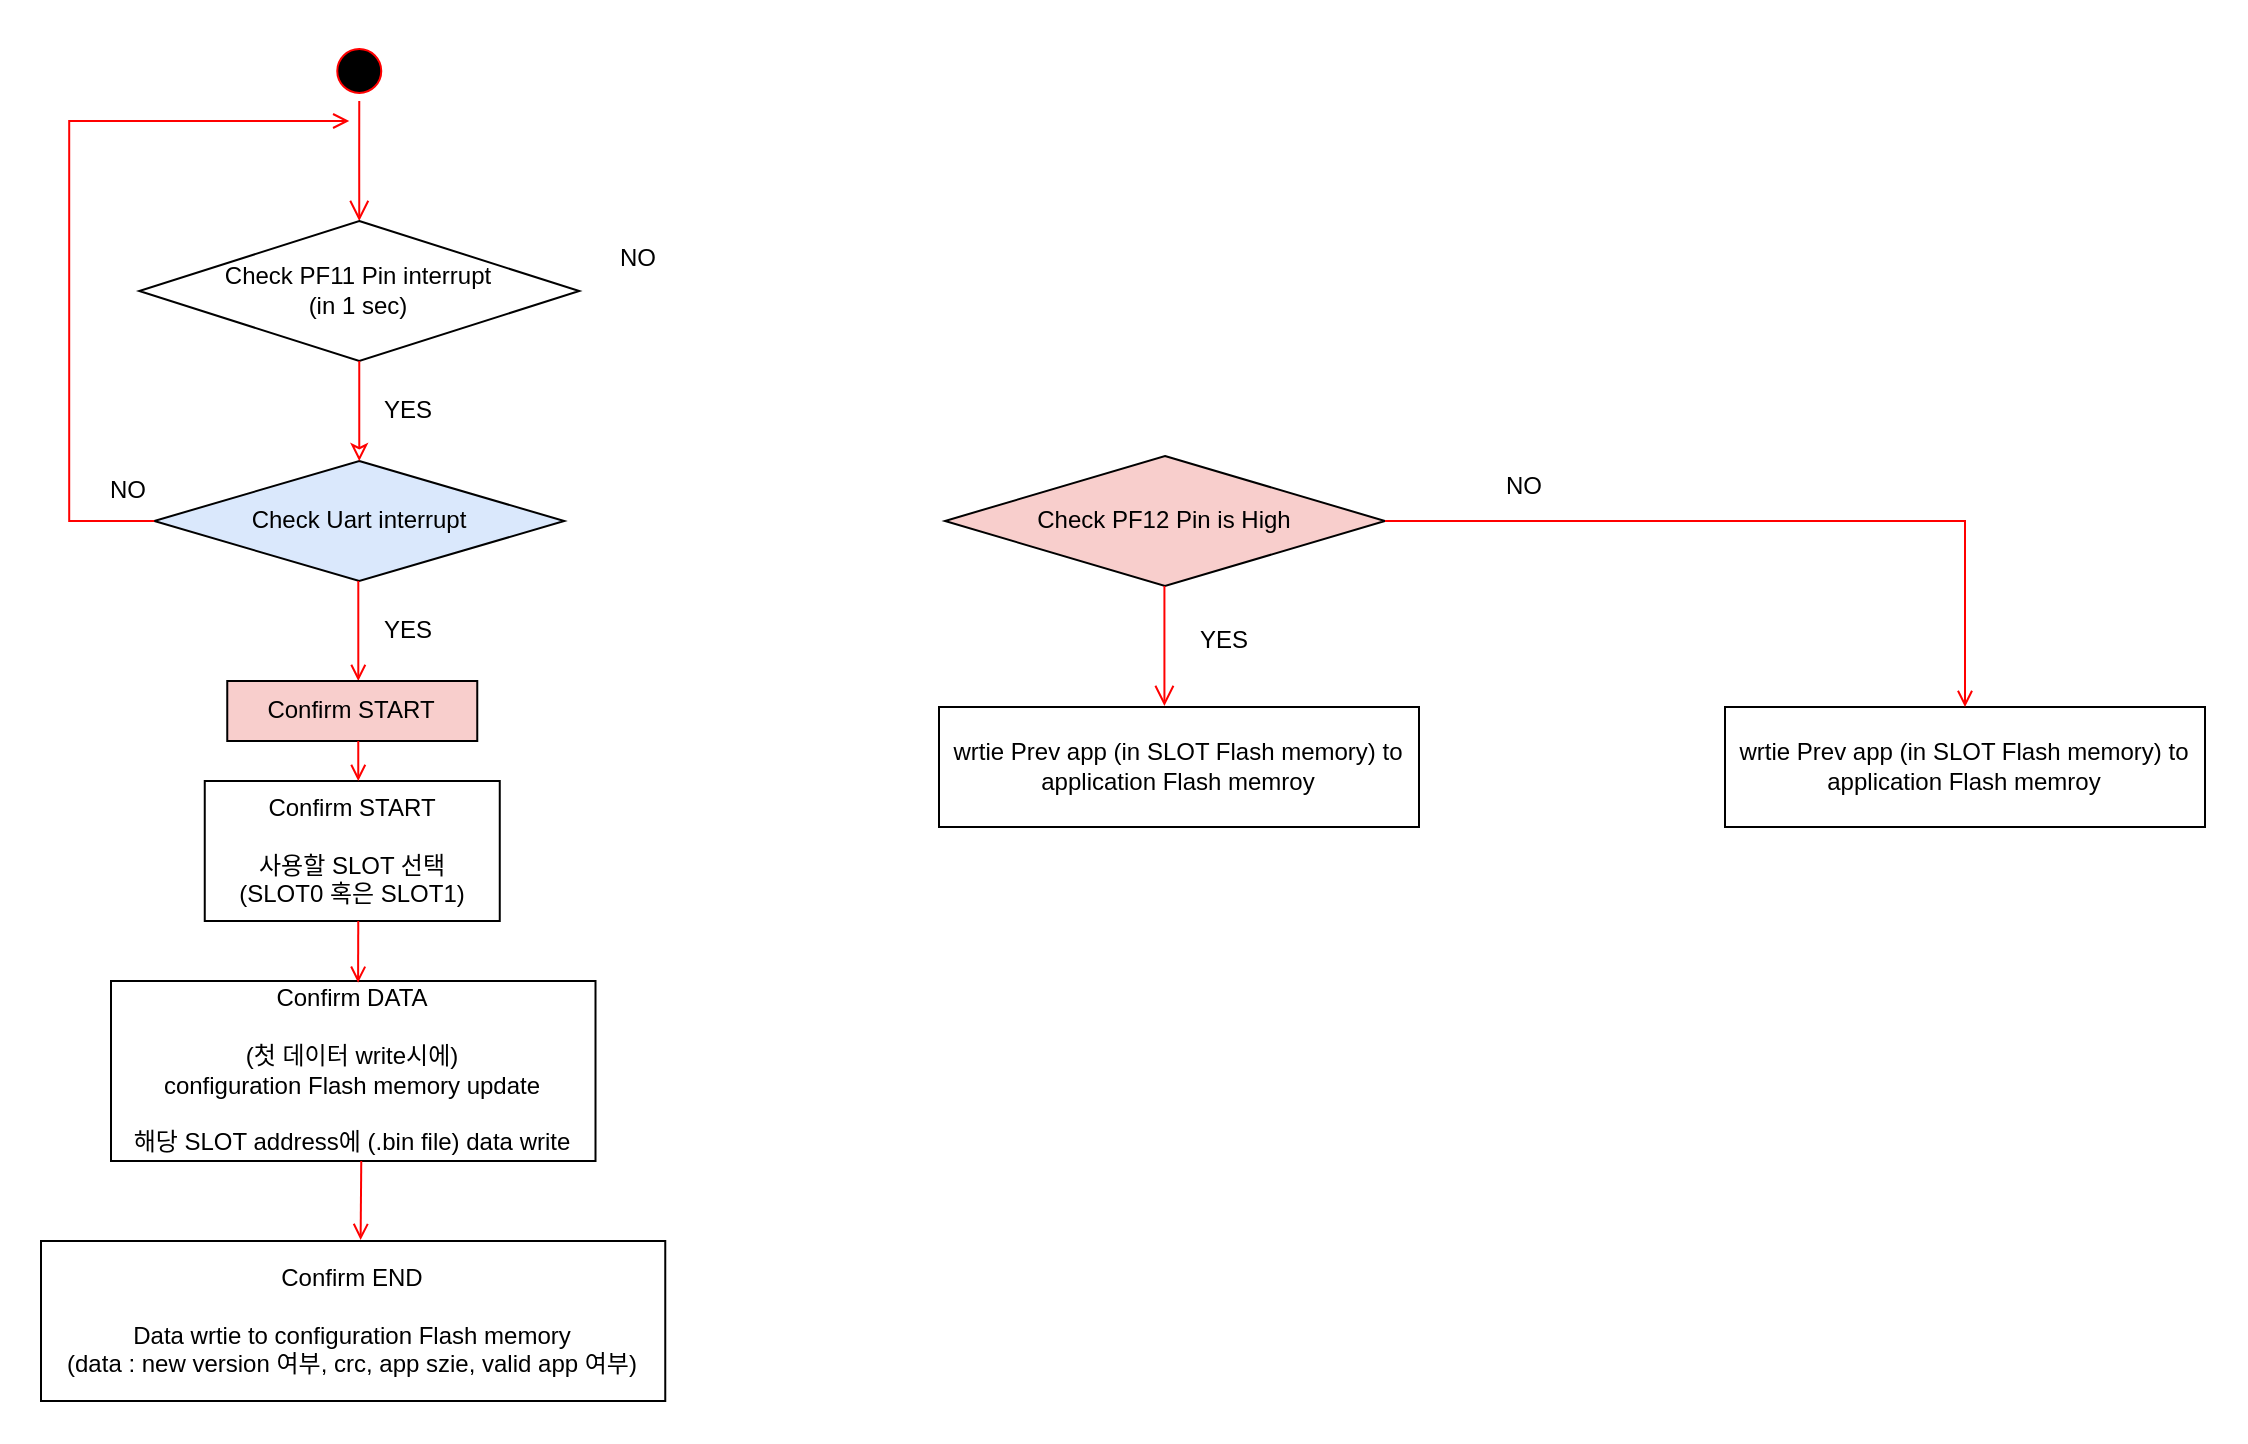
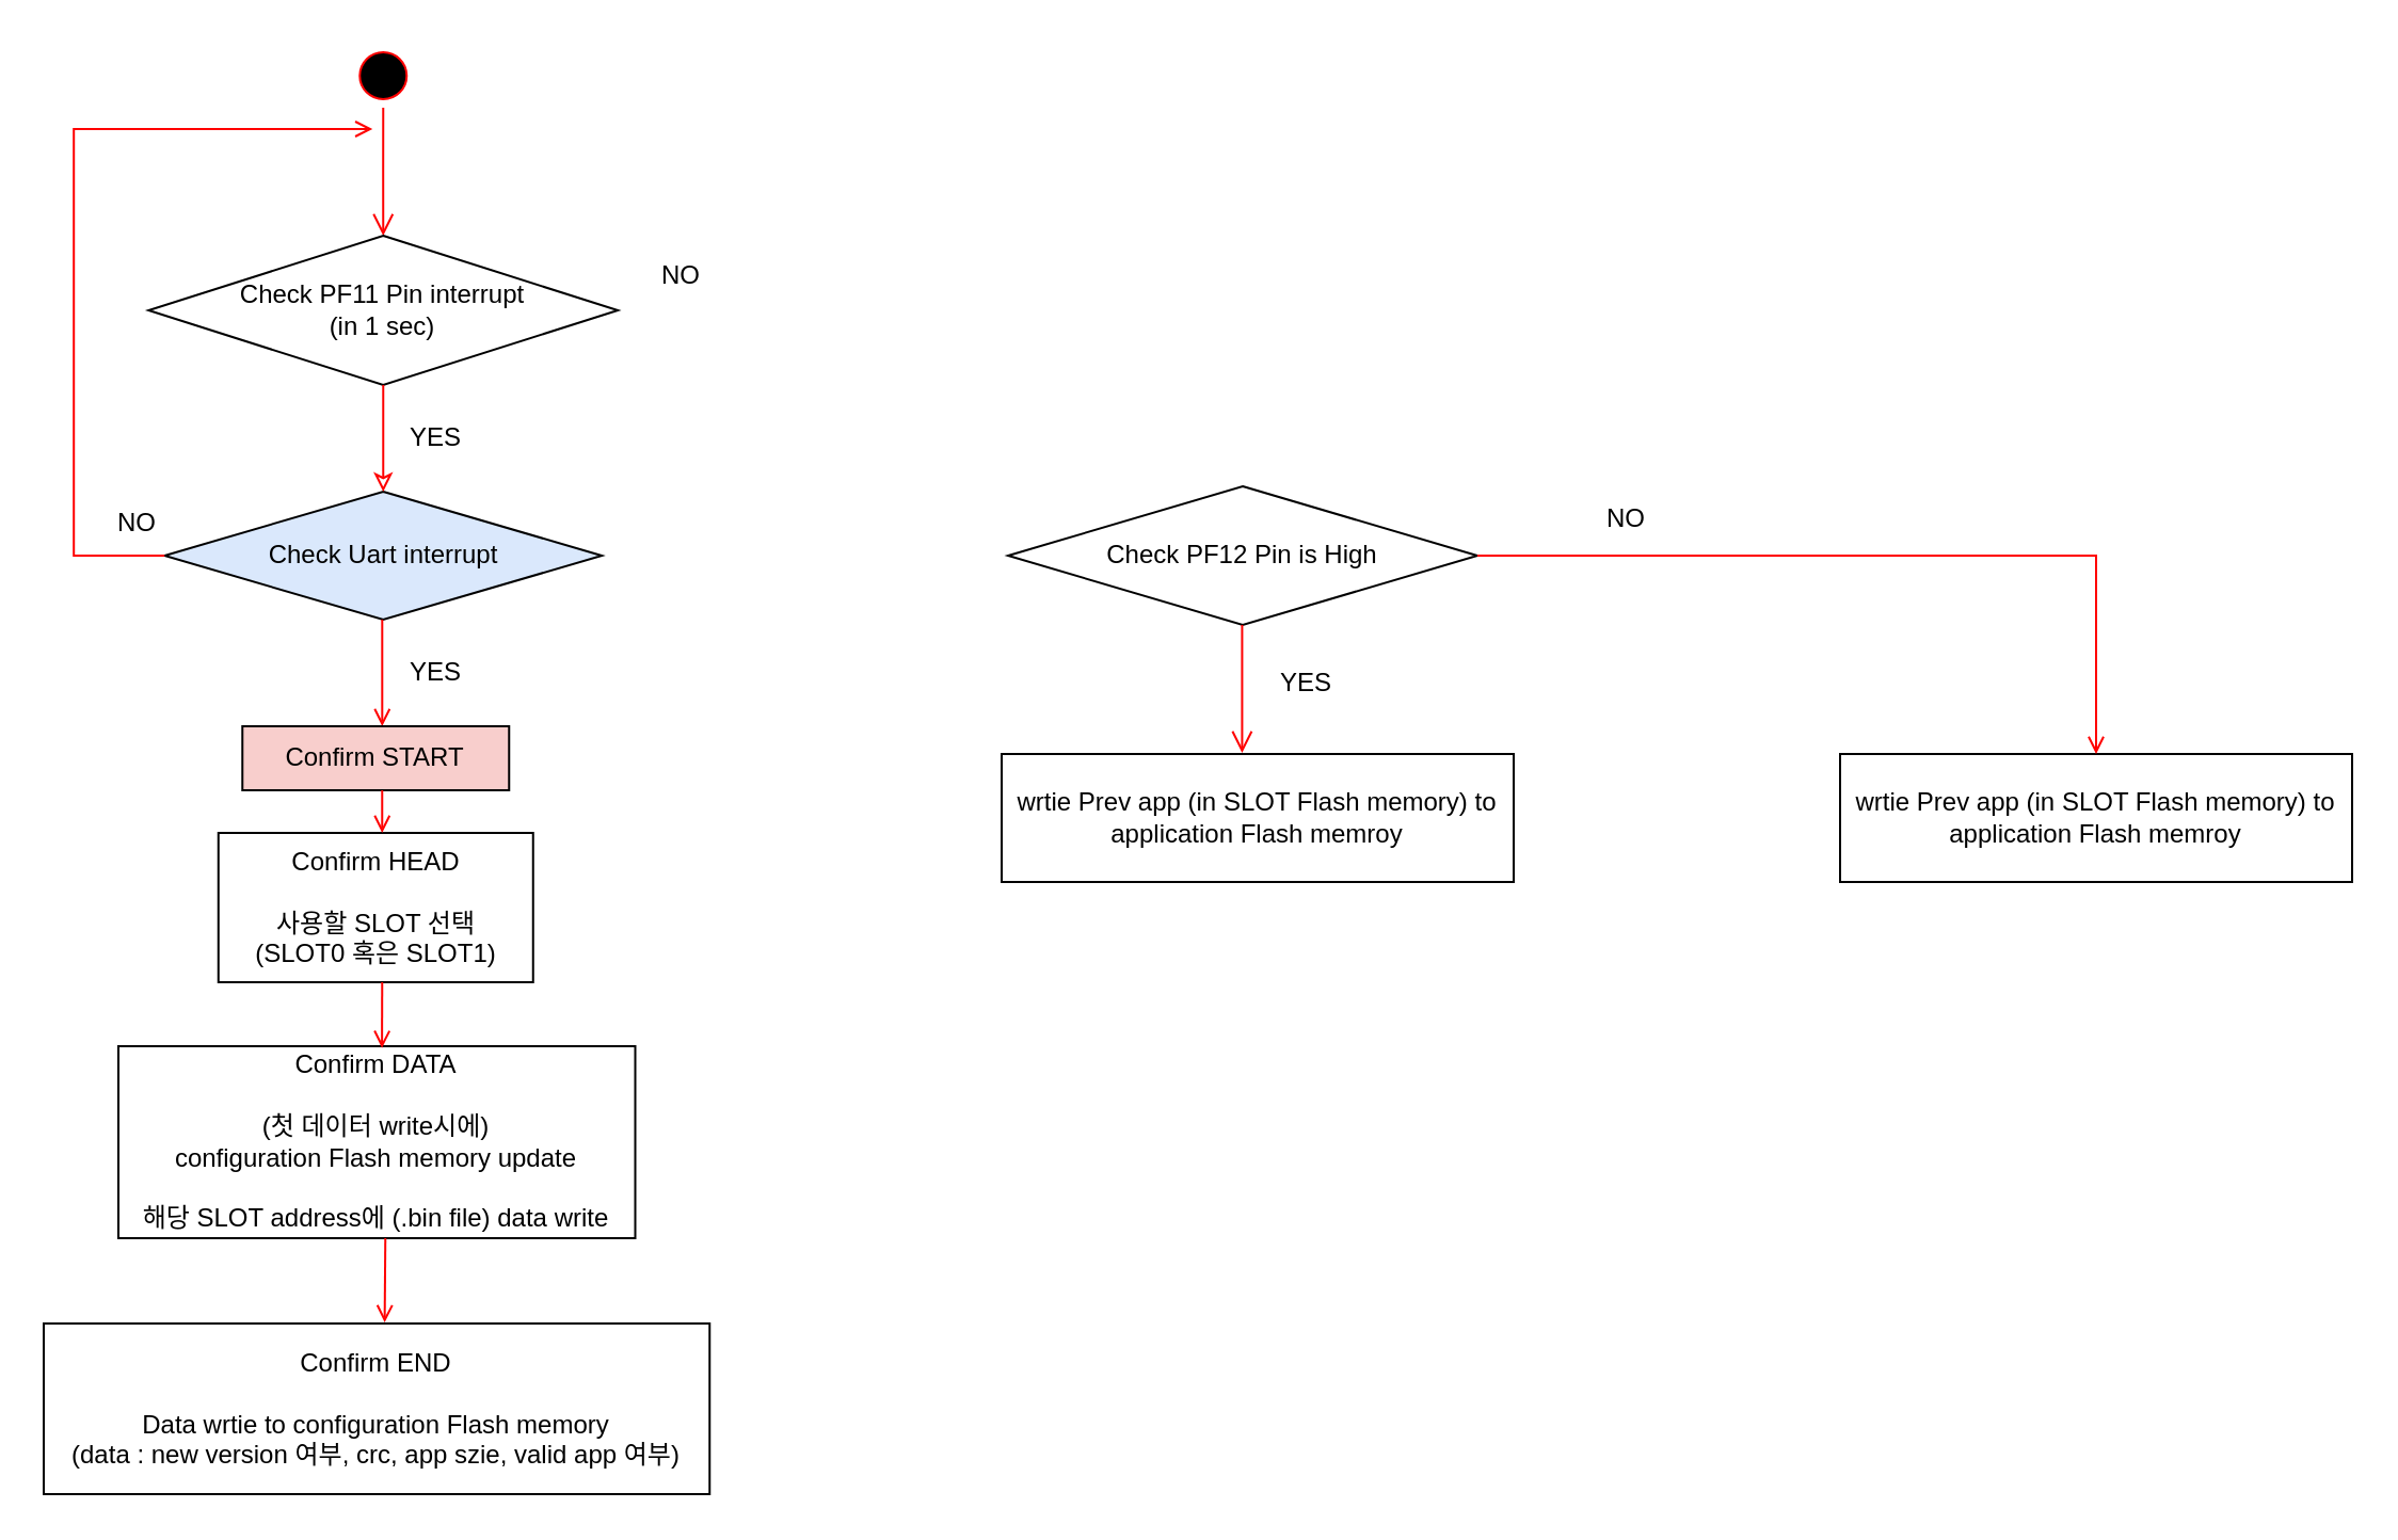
  <mxCell id="0" />
  <mxCell id="1" parent="0" />
  <mxCell id="2" value="" style="ellipse;html=1;shape=startState;fillColor=#000000;strokeColor=#ff0000;" vertex="1" parent="1"><mxGeometry x="164.13" y="20" width="30" height="30" as="geometry" /></mxCell>
  <mxCell id="3" value="" style="edgeStyle=orthogonalEdgeStyle;html=1;verticalAlign=bottom;endArrow=open;endSize=8;strokeColor=#ff0000;rounded=0;" edge="1" source="2" parent="1"><mxGeometry relative="1" as="geometry"><mxPoint x="179.13" y="110" as="targetPoint" /></mxGeometry></mxCell>
  <mxCell id="4" value="Check PF11 Pin interrupt&lt;br&gt;(in 1 sec)" style="rhombus;whiteSpace=wrap;html=1;" vertex="1" parent="1"><mxGeometry x="69.13" y="110" width="220" height="70" as="geometry" /></mxCell>
  <mxCell id="5" value="Check Uart interrupt" style="rhombus;whiteSpace=wrap;html=1;fillColor=#dae8fc;" vertex="1" parent="1"><mxGeometry x="76.63" y="230" width="205" height="60" as="geometry" /></mxCell>
  <mxCell id="6" value="" style="endArrow=classic;html=1;rounded=0;exitX=0.5;exitY=1;exitDx=0;exitDy=0;entryX=0.5;entryY=0;entryDx=0;entryDy=0;strokeColor=#FF0000;endFill=0;" edge="1" parent="1" source="4" target="5"><mxGeometry width="50" height="50" relative="1" as="geometry"><mxPoint x="404.13" y="130" as="sourcePoint" /><mxPoint x="454.13" y="80" as="targetPoint" /></mxGeometry></mxCell>
  <mxCell id="7" value="" style="endArrow=open;html=1;rounded=0;exitX=0;exitY=0.5;exitDx=0;exitDy=0;strokeColor=#FF0000;endFill=0;edgeStyle=orthogonalEdgeStyle;" edge="1" parent="1" source="5"><mxGeometry width="50" height="50" relative="1" as="geometry"><mxPoint x="189.13" y="190" as="sourcePoint" /><mxPoint x="174.13" y="60" as="targetPoint" /><Array as="points"><mxPoint x="34.13" y="260" /><mxPoint x="34.13" y="60" /></Array></mxGeometry></mxCell>
  <mxCell id="8" value="" style="endArrow=open;html=1;rounded=0;exitX=0.5;exitY=1;exitDx=0;exitDy=0;entryX=0.5;entryY=0;entryDx=0;entryDy=0;strokeColor=#FF0000;endFill=0;" edge="1" parent="1"><mxGeometry width="50" height="50" relative="1" as="geometry"><mxPoint x="178.65" y="290" as="sourcePoint" /><mxPoint x="178.65" y="340" as="targetPoint" /></mxGeometry></mxCell>
  <mxCell id="9" value="YES" style="text;html=1;strokeColor=none;fillColor=none;align=center;verticalAlign=middle;whiteSpace=wrap;rounded=0;" vertex="1" parent="1"><mxGeometry x="174.13" y="190" width="60" height="30" as="geometry" /></mxCell>
- <mxCell id="10" value="Check PF12 Pin is High" style="rhombus;whiteSpace=wrap;html=1;fillColor=#f8cecc;" vertex="1" parent="1"><mxGeometry x="472" y="227.5" width="220" height="65" as="geometry" /></mxCell>
+ <mxCell id="10" value="Check PF12 Pin is High" style="rhombus;whiteSpace=wrap;html=1;" vertex="1" parent="1"><mxGeometry x="472" y="227.5" width="220" height="65" as="geometry" /></mxCell>
  <mxCell id="11" value="NO" style="text;html=1;strokeColor=none;fillColor=none;align=center;verticalAlign=middle;whiteSpace=wrap;rounded=0;" vertex="1" parent="1"><mxGeometry x="289.13" y="114" width="60" height="30" as="geometry" /></mxCell>
  <mxCell id="12" value="NO" style="text;html=1;strokeColor=none;fillColor=none;align=center;verticalAlign=middle;whiteSpace=wrap;rounded=0;" vertex="1" parent="1"><mxGeometry x="34.13" y="230" width="60" height="30" as="geometry" /></mxCell>
  <mxCell id="13" value="YES" style="text;html=1;strokeColor=none;fillColor=none;align=center;verticalAlign=middle;whiteSpace=wrap;rounded=0;" vertex="1" parent="1"><mxGeometry x="174.13" y="300" width="60" height="30" as="geometry" /></mxCell>
  <mxCell id="14" value="Confirm START" style="rounded=0;whiteSpace=wrap;html=1;fillColor=#f8cecc;" vertex="1" parent="1"><mxGeometry x="113.13" y="340" width="125" height="30" as="geometry" /></mxCell>
- <mxCell id="15" value="Confirm START&lt;br&gt;&lt;span style=&quot;text-align: left; background-color: initial;&quot;&gt;&lt;br&gt;사용할 SLOT 선택&lt;br&gt;&lt;/span&gt;(SLOT0 혹은 SLOT1)" style="rounded=0;whiteSpace=wrap;html=1;" vertex="1" parent="1"><mxGeometry x="101.88" y="390" width="147.5" height="70" as="geometry" /></mxCell>
+ <mxCell id="15" value="Confirm HEAD&lt;br&gt;&lt;span style=&quot;text-align: left; background-color: initial;&quot;&gt;&lt;br&gt;사용할 SLOT 선택&lt;br&gt;&lt;/span&gt;(SLOT0 혹은 SLOT1)" style="rounded=0;whiteSpace=wrap;html=1;" vertex="1" parent="1"><mxGeometry x="101.88" y="390" width="147.5" height="70" as="geometry" /></mxCell>
  <mxCell id="16" value="Confirm DATA&lt;br&gt;&lt;span style=&quot;text-align: left; background-color: initial;&quot;&gt;&lt;br&gt;(첫 데이터 write시에)&lt;br&gt;configuration Flash memory update&lt;br&gt;&lt;br&gt;해당 SLOT address에 (.bin file) data write&lt;br&gt;&lt;/span&gt;" style="rounded=0;whiteSpace=wrap;html=1;" vertex="1" parent="1"><mxGeometry x="55" y="490" width="242.25" height="90" as="geometry" /></mxCell>
  <mxCell id="17" value="Confirm END&lt;br&gt;&lt;span style=&quot;text-align: left; background-color: initial;&quot;&gt;&lt;br&gt;Data wrtie to configuration Flash memory&lt;br&gt;(data : new version 여부, crc, app szie, valid app 여부)&lt;br&gt;&lt;/span&gt;" style="rounded=0;whiteSpace=wrap;html=1;" vertex="1" parent="1"><mxGeometry x="20" y="620" width="312.13" height="80" as="geometry" /></mxCell>
  <mxCell id="18" value="" style="endArrow=open;html=1;rounded=0;exitX=0.5;exitY=1;exitDx=0;exitDy=0;entryX=0.5;entryY=0;entryDx=0;entryDy=0;strokeColor=#FF0000;endFill=0;" edge="1" parent="1"><mxGeometry width="50" height="50" relative="1" as="geometry"><mxPoint x="178.63" y="370" as="sourcePoint" /><mxPoint x="178.63" y="390" as="targetPoint" /></mxGeometry></mxCell>
  <mxCell id="19" value="" style="endArrow=open;html=1;rounded=0;exitX=0.5;exitY=1;exitDx=0;exitDy=0;strokeColor=#FF0000;endFill=0;entryX=0.51;entryY=0.01;entryDx=0;entryDy=0;entryPerimeter=0;" edge="1" parent="1" target="16"><mxGeometry width="50" height="50" relative="1" as="geometry"><mxPoint x="178.63" y="460" as="sourcePoint" /><mxPoint x="179.228" y="490" as="targetPoint" /></mxGeometry></mxCell>
  <mxCell id="20" value="" style="endArrow=open;html=1;rounded=0;exitX=0.5;exitY=1;exitDx=0;exitDy=0;strokeColor=#FF0000;endFill=0;entryX=0.512;entryY=-0.006;entryDx=0;entryDy=0;entryPerimeter=0;" edge="1" parent="1" target="17"><mxGeometry width="50" height="50" relative="1" as="geometry"><mxPoint x="180.125" y="580" as="sourcePoint" /><mxPoint x="180.595" y="620" as="targetPoint" /></mxGeometry></mxCell>
  <mxCell id="21" value="wrtie Prev app (in SLOT Flash memory) to application Flash memroy" style="rounded=0;whiteSpace=wrap;html=1;" vertex="1" parent="1"><mxGeometry x="469" y="353" width="240" height="60" as="geometry" /></mxCell>
  <mxCell id="22" value="" style="edgeStyle=orthogonalEdgeStyle;html=1;verticalAlign=bottom;endArrow=open;endSize=8;strokeColor=#ff0000;rounded=0;" edge="1" parent="1"><mxGeometry relative="1" as="geometry"><mxPoint x="581.71" y="352.5" as="targetPoint" /><mxPoint x="581.71" y="292.5" as="sourcePoint" /></mxGeometry></mxCell>
  <mxCell id="23" value="YES" style="text;html=1;strokeColor=none;fillColor=none;align=center;verticalAlign=middle;whiteSpace=wrap;rounded=0;" vertex="1" parent="1"><mxGeometry x="582" y="305" width="60" height="30" as="geometry" /></mxCell>
  <mxCell id="24" value="wrtie Prev app (in SLOT Flash memory) to application Flash memroy" style="rounded=0;whiteSpace=wrap;html=1;" vertex="1" parent="1"><mxGeometry x="862" y="353" width="240" height="60" as="geometry" /></mxCell>
  <mxCell id="25" value="" style="endArrow=open;html=1;rounded=0;exitX=1;exitY=0.5;exitDx=0;exitDy=0;strokeColor=#FF0000;endFill=0;edgeStyle=orthogonalEdgeStyle;entryX=0.5;entryY=0;entryDx=0;entryDy=0;" edge="1" parent="1" source="10" target="24"><mxGeometry width="50" height="50" relative="1" as="geometry"><mxPoint x="299.13" y="155" as="sourcePoint" /><mxPoint x="592" y="237.5" as="targetPoint" /><Array as="points"><mxPoint x="982" y="260" /></Array></mxGeometry></mxCell>
  <mxCell id="26" value="NO" style="text;html=1;strokeColor=none;fillColor=none;align=center;verticalAlign=middle;whiteSpace=wrap;rounded=0;" vertex="1" parent="1"><mxGeometry x="732" y="227.5" width="60" height="30" as="geometry" /></mxCell>
